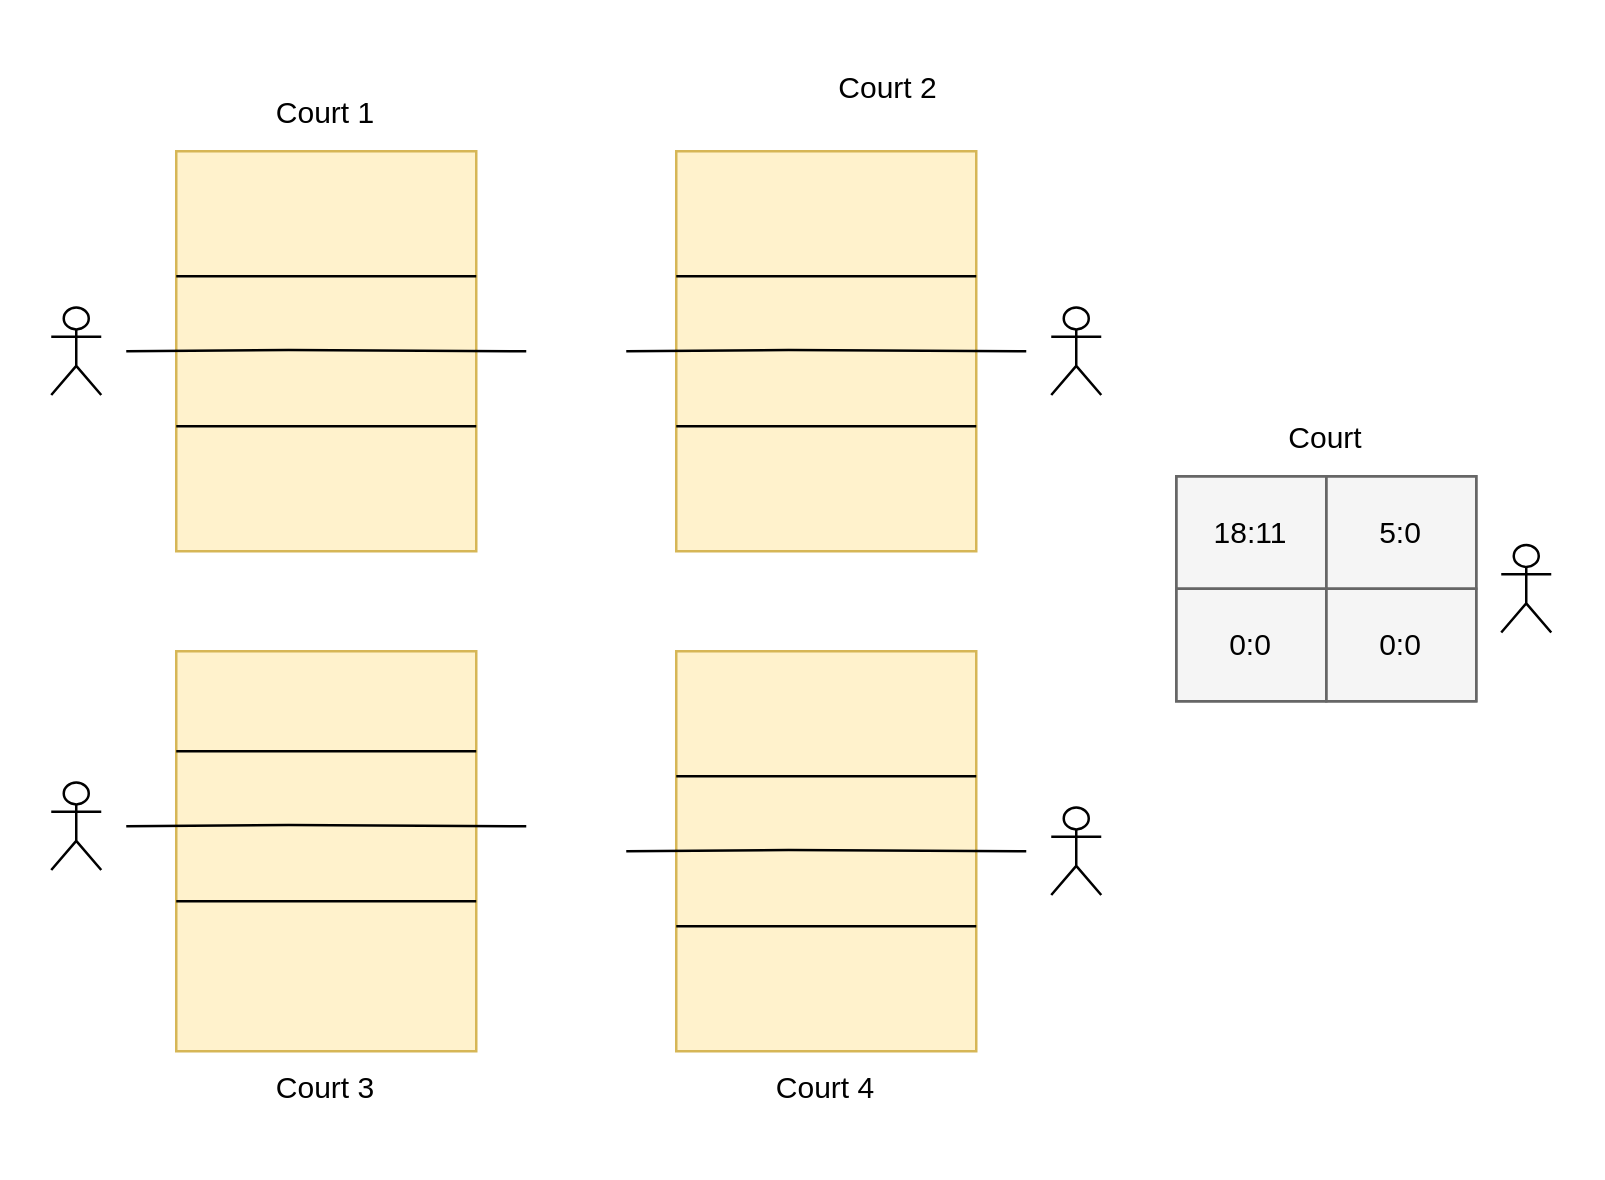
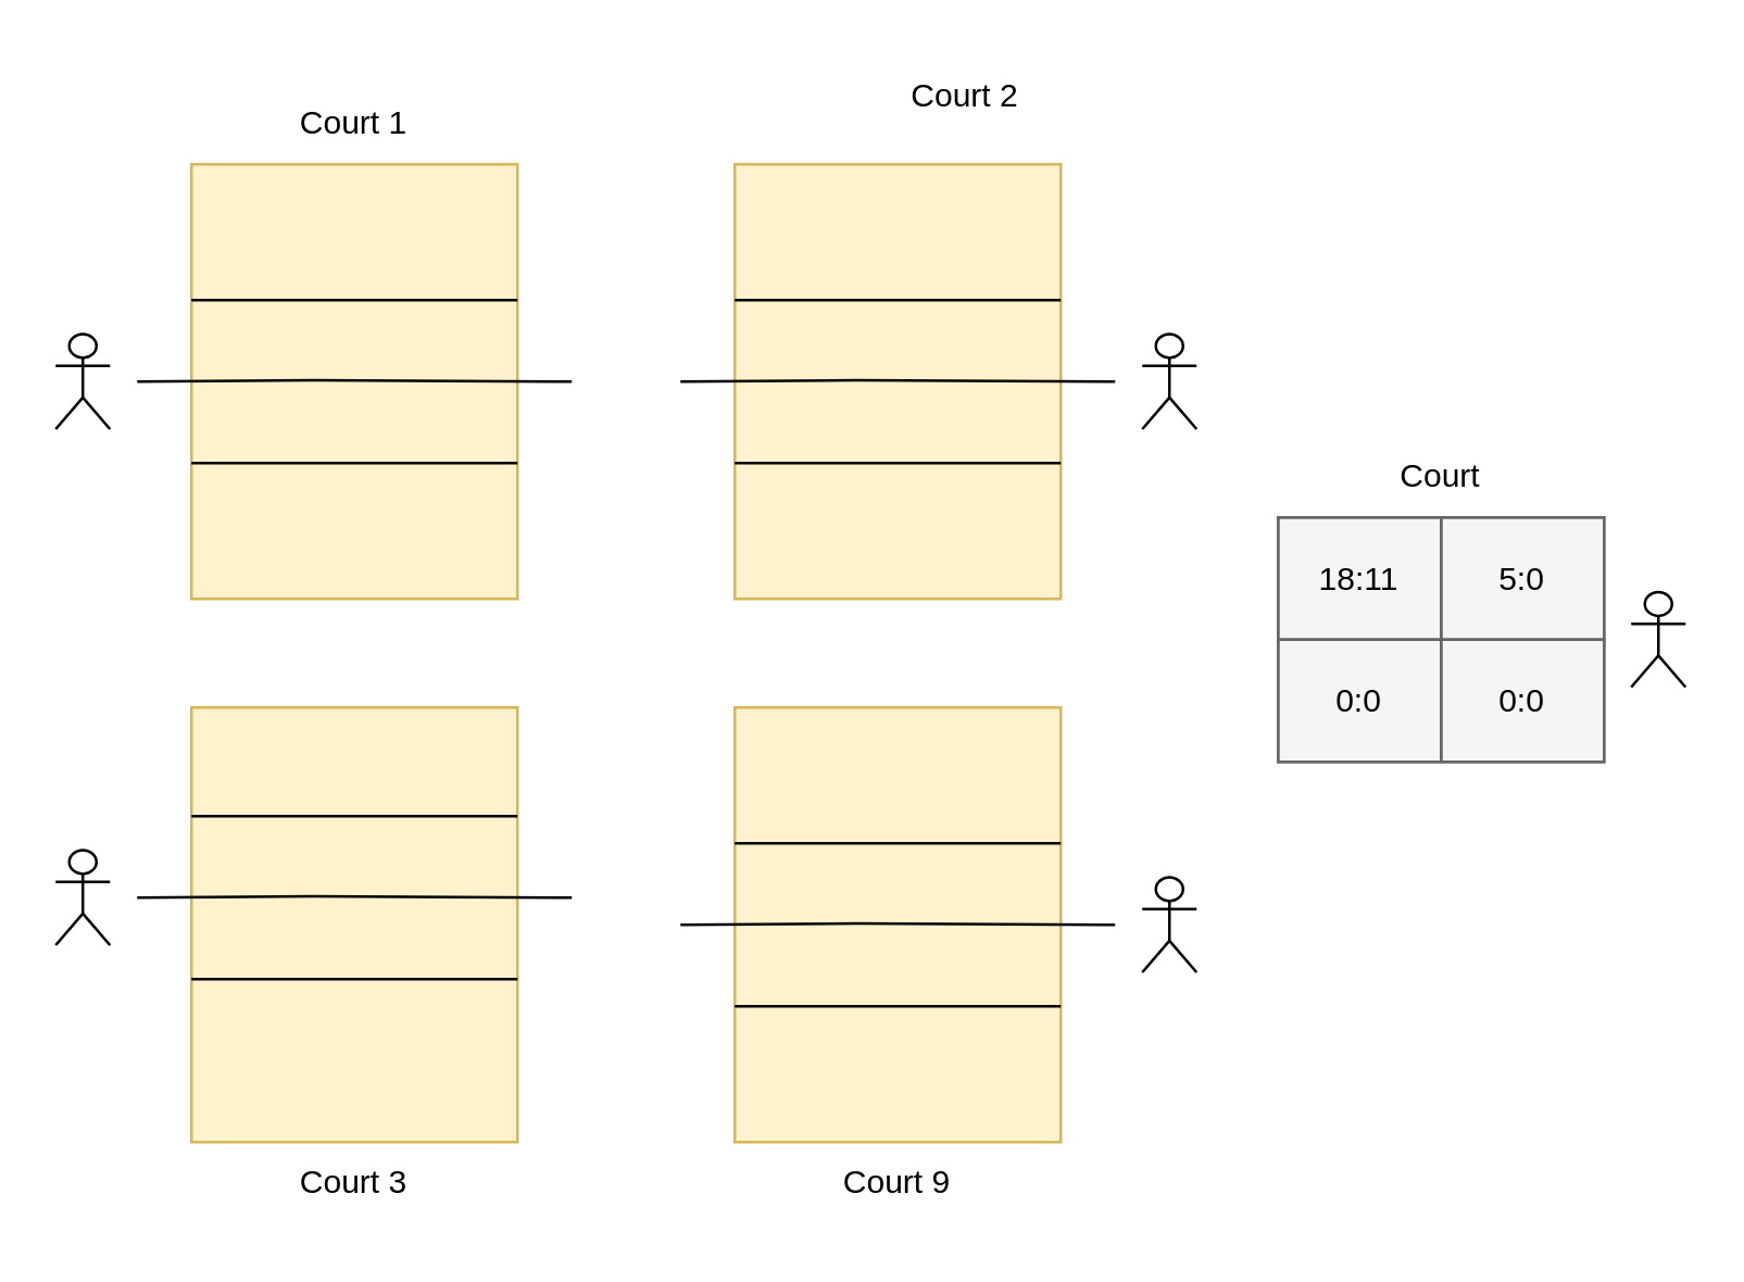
  <mxCell id="0" />
  <mxCell id="1" parent="0" />
  <mxCell id="2" value="" style="rounded=0;whiteSpace=wrap;html=1;fillColor=#fff2cc;strokeColor=#d6b656;" vertex="1" parent="1"><mxGeometry x="70" y="60" width="120" height="160" as="geometry" /></mxCell>
  <mxCell id="3" value="" style="endArrow=none;html=1;rounded=0;" edge="1" parent="1"><mxGeometry width="50" height="50" relative="1" as="geometry"><mxPoint x="50" y="140" as="sourcePoint" /><mxPoint x="210" y="140" as="targetPoint" /><Array as="points"><mxPoint x="115" y="139.5" /></Array></mxGeometry></mxCell>
  <mxCell id="4" value="" style="endArrow=none;html=1;rounded=0;" edge="1" parent="1"><mxGeometry width="50" height="50" relative="1" as="geometry"><mxPoint x="70" y="110" as="sourcePoint" /><mxPoint x="190" y="110" as="targetPoint" /></mxGeometry></mxCell>
  <mxCell id="5" value="" style="endArrow=none;html=1;rounded=0;" edge="1" parent="1"><mxGeometry width="50" height="50" relative="1" as="geometry"><mxPoint x="70" y="170" as="sourcePoint" /><mxPoint x="190" y="170" as="targetPoint" /></mxGeometry></mxCell>
  <mxCell id="6" value="" style="shape=umlActor;verticalLabelPosition=bottom;verticalAlign=top;html=1;outlineConnect=0;" vertex="1" parent="1"><mxGeometry x="20" y="122.5" width="20" height="35" as="geometry" /></mxCell>
  <mxCell id="7" value="" style="rounded=0;whiteSpace=wrap;html=1;fillColor=#fff2cc;strokeColor=#d6b656;" vertex="1" parent="1"><mxGeometry x="70" y="260" width="120" height="160" as="geometry" /></mxCell>
  <mxCell id="8" value="" style="endArrow=none;html=1;rounded=0;" edge="1" parent="1"><mxGeometry width="50" height="50" relative="1" as="geometry"><mxPoint x="50" y="330" as="sourcePoint" /><mxPoint x="210" y="330" as="targetPoint" /><Array as="points"><mxPoint x="115" y="329.5" /></Array></mxGeometry></mxCell>
  <mxCell id="9" value="" style="endArrow=none;html=1;rounded=0;" edge="1" parent="1"><mxGeometry width="50" height="50" relative="1" as="geometry"><mxPoint x="70" y="300" as="sourcePoint" /><mxPoint x="190" y="300" as="targetPoint" /></mxGeometry></mxCell>
  <mxCell id="10" value="" style="endArrow=none;html=1;rounded=0;" edge="1" parent="1"><mxGeometry width="50" height="50" relative="1" as="geometry"><mxPoint x="70" y="360" as="sourcePoint" /><mxPoint x="190" y="360" as="targetPoint" /></mxGeometry></mxCell>
  <mxCell id="11" value="" style="shape=umlActor;verticalLabelPosition=bottom;verticalAlign=top;html=1;outlineConnect=0;" vertex="1" parent="1"><mxGeometry x="20" y="312.5" width="20" height="35" as="geometry" /></mxCell>
  <mxCell id="12" value="" style="rounded=0;whiteSpace=wrap;html=1;fillColor=#fff2cc;strokeColor=#d6b656;" vertex="1" parent="1"><mxGeometry x="270" y="60" width="120" height="160" as="geometry" /></mxCell>
  <mxCell id="13" value="" style="endArrow=none;html=1;rounded=0;" edge="1" parent="1"><mxGeometry width="50" height="50" relative="1" as="geometry"><mxPoint x="250" y="140" as="sourcePoint" /><mxPoint x="410" y="140" as="targetPoint" /><Array as="points"><mxPoint x="315" y="139.5" /></Array></mxGeometry></mxCell>
  <mxCell id="14" value="" style="endArrow=none;html=1;rounded=0;" edge="1" parent="1"><mxGeometry width="50" height="50" relative="1" as="geometry"><mxPoint x="270" y="110" as="sourcePoint" /><mxPoint x="390" y="110" as="targetPoint" /></mxGeometry></mxCell>
  <mxCell id="15" value="" style="endArrow=none;html=1;rounded=0;" edge="1" parent="1"><mxGeometry width="50" height="50" relative="1" as="geometry"><mxPoint x="270" y="170" as="sourcePoint" /><mxPoint x="390" y="170" as="targetPoint" /></mxGeometry></mxCell>
  <mxCell id="16" value="" style="shape=umlActor;verticalLabelPosition=bottom;verticalAlign=top;html=1;outlineConnect=0;" vertex="1" parent="1"><mxGeometry x="420" y="122.5" width="20" height="35" as="geometry" /></mxCell>
  <mxCell id="17" value="" style="rounded=0;whiteSpace=wrap;html=1;fillColor=#fff2cc;strokeColor=#d6b656;" vertex="1" parent="1"><mxGeometry x="270" y="260" width="120" height="160" as="geometry" /></mxCell>
  <mxCell id="18" value="" style="endArrow=none;html=1;rounded=0;" edge="1" parent="1"><mxGeometry width="50" height="50" relative="1" as="geometry"><mxPoint x="250" y="340" as="sourcePoint" /><mxPoint x="410" y="340" as="targetPoint" /><Array as="points"><mxPoint x="315" y="339.5" /></Array></mxGeometry></mxCell>
  <mxCell id="19" value="" style="endArrow=none;html=1;rounded=0;" edge="1" parent="1"><mxGeometry width="50" height="50" relative="1" as="geometry"><mxPoint x="270" y="310" as="sourcePoint" /><mxPoint x="390" y="310" as="targetPoint" /><Array as="points"><mxPoint x="320" y="310" /></Array></mxGeometry></mxCell>
  <mxCell id="20" value="" style="endArrow=none;html=1;rounded=0;" edge="1" parent="1"><mxGeometry width="50" height="50" relative="1" as="geometry"><mxPoint x="270" y="370" as="sourcePoint" /><mxPoint x="390" y="370" as="targetPoint" /></mxGeometry></mxCell>
  <mxCell id="21" value="" style="shape=umlActor;verticalLabelPosition=bottom;verticalAlign=top;html=1;outlineConnect=0;" vertex="1" parent="1"><mxGeometry x="420" y="322.5" width="20" height="35" as="geometry" /></mxCell>
  <mxCell id="22" value="Court 1" style="text;html=1;align=center;verticalAlign=middle;whiteSpace=wrap;rounded=0;" vertex="1" parent="1"><mxGeometry x="100" y="30" width="60" height="30" as="geometry" /></mxCell>
  <mxCell id="23" value="Court 2" style="text;html=1;align=center;verticalAlign=middle;whiteSpace=wrap;rounded=0;" vertex="1" parent="1"><mxGeometry x="325" y="20" width="60" height="30" as="geometry" /></mxCell>
  <mxCell id="24" value="Court 3" style="text;html=1;align=center;verticalAlign=middle;whiteSpace=wrap;rounded=0;" vertex="1" parent="1"><mxGeometry x="100" y="420" width="60" height="30" as="geometry" /></mxCell>
- <mxCell id="25" value="Court 4" style="text;html=1;align=center;verticalAlign=middle;whiteSpace=wrap;rounded=0;" vertex="1" parent="1"><mxGeometry x="300" y="420" width="60" height="30" as="geometry" /></mxCell>
+ <mxCell id="25" value="Court 9" style="text;html=1;align=center;verticalAlign=middle;whiteSpace=wrap;rounded=0;" vertex="1" parent="1"><mxGeometry x="300" y="420" width="60" height="30" as="geometry" /></mxCell>
  <mxCell id="26" value="" style="childLayout=tableLayout;recursiveResize=0;shadow=0;fillColor=#f5f5f5;fontColor=#333333;strokeColor=#666666;" vertex="1" parent="1"><mxGeometry x="470" y="190" width="120" height="90" as="geometry" /></mxCell>
  <mxCell id="27" value="" style="shape=tableRow;horizontal=0;startSize=0;swimlaneHead=0;swimlaneBody=0;top=0;left=0;bottom=0;right=0;dropTarget=0;collapsible=0;recursiveResize=0;expand=0;fontStyle=0;fillColor=none;strokeColor=inherit;" vertex="1" parent="26"><mxGeometry width="120" height="45" as="geometry" /></mxCell>
  <mxCell id="28" value="18:11" style="connectable=0;recursiveResize=0;strokeColor=inherit;fillColor=none;align=center;whiteSpace=wrap;html=1;" vertex="1" parent="27"><mxGeometry width="60" height="45" as="geometry"><mxRectangle width="60" height="45" as="alternateBounds" /></mxGeometry></mxCell>
  <mxCell id="29" value="5:0" style="connectable=0;recursiveResize=0;strokeColor=inherit;fillColor=none;align=center;whiteSpace=wrap;html=1;" vertex="1" parent="27"><mxGeometry x="60" width="60" height="45" as="geometry"><mxRectangle width="60" height="45" as="alternateBounds" /></mxGeometry></mxCell>
  <mxCell id="30" style="shape=tableRow;horizontal=0;startSize=0;swimlaneHead=0;swimlaneBody=0;top=0;left=0;bottom=0;right=0;dropTarget=0;collapsible=0;recursiveResize=0;expand=0;fontStyle=0;fillColor=none;strokeColor=inherit;" vertex="1" parent="26"><mxGeometry y="45" width="120" height="45" as="geometry" /></mxCell>
  <mxCell id="31" value="0:0" style="connectable=0;recursiveResize=0;strokeColor=inherit;fillColor=none;align=center;whiteSpace=wrap;html=1;" vertex="1" parent="30"><mxGeometry width="60" height="45" as="geometry"><mxRectangle width="60" height="45" as="alternateBounds" /></mxGeometry></mxCell>
  <mxCell id="32" value="0:0" style="connectable=0;recursiveResize=0;strokeColor=inherit;fillColor=none;align=center;whiteSpace=wrap;html=1;" vertex="1" parent="30"><mxGeometry x="60" width="60" height="45" as="geometry"><mxRectangle width="60" height="45" as="alternateBounds" /></mxGeometry></mxCell>
  <mxCell id="33" value="" style="shape=umlActor;verticalLabelPosition=bottom;verticalAlign=top;html=1;outlineConnect=0;" vertex="1" parent="1"><mxGeometry x="600" y="217.5" width="20" height="35" as="geometry" /></mxCell>
  <mxCell id="34" value="Court" style="text;html=1;align=center;verticalAlign=middle;whiteSpace=wrap;rounded=0;" vertex="1" parent="1"><mxGeometry x="500" y="160" width="60" height="30" as="geometry" /></mxCell>
